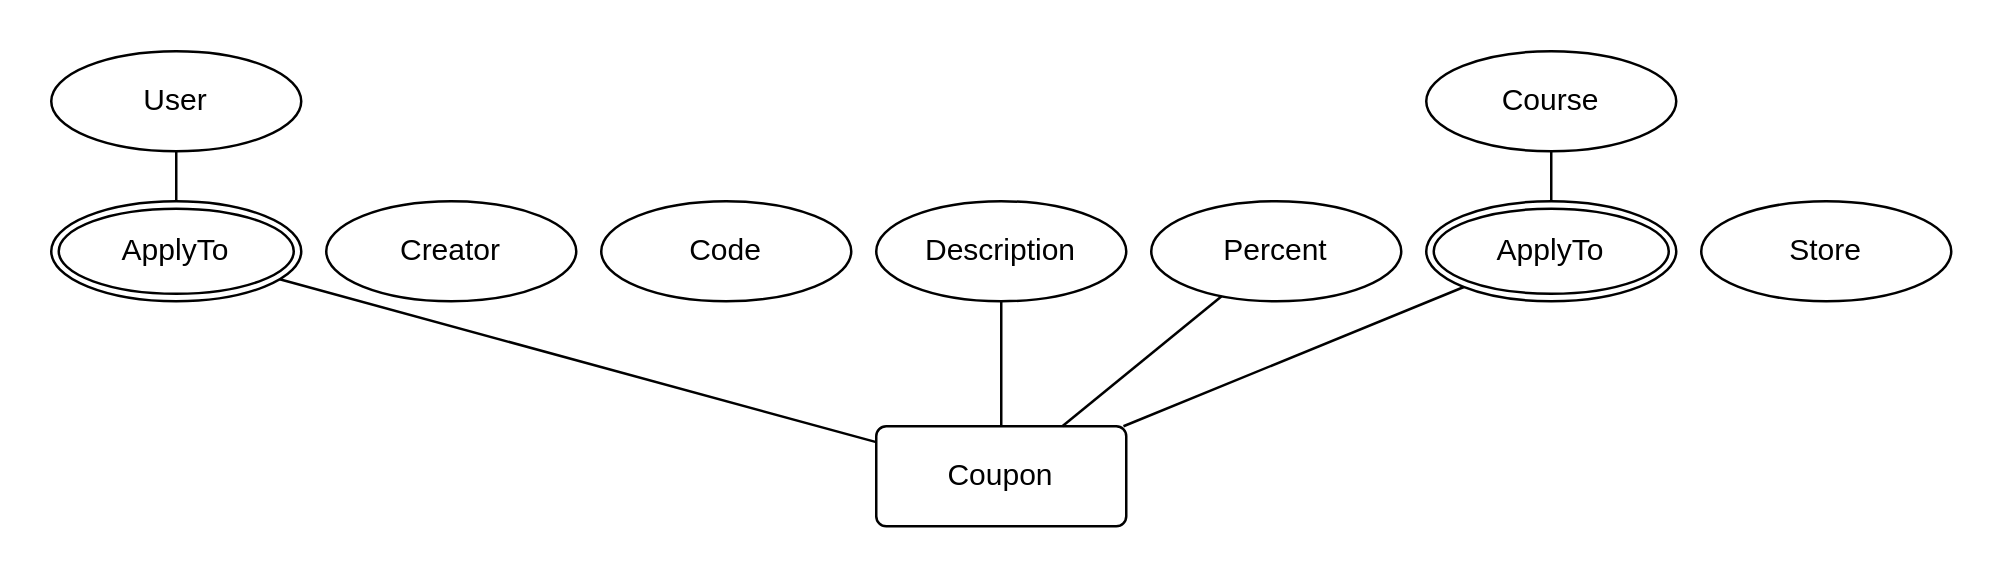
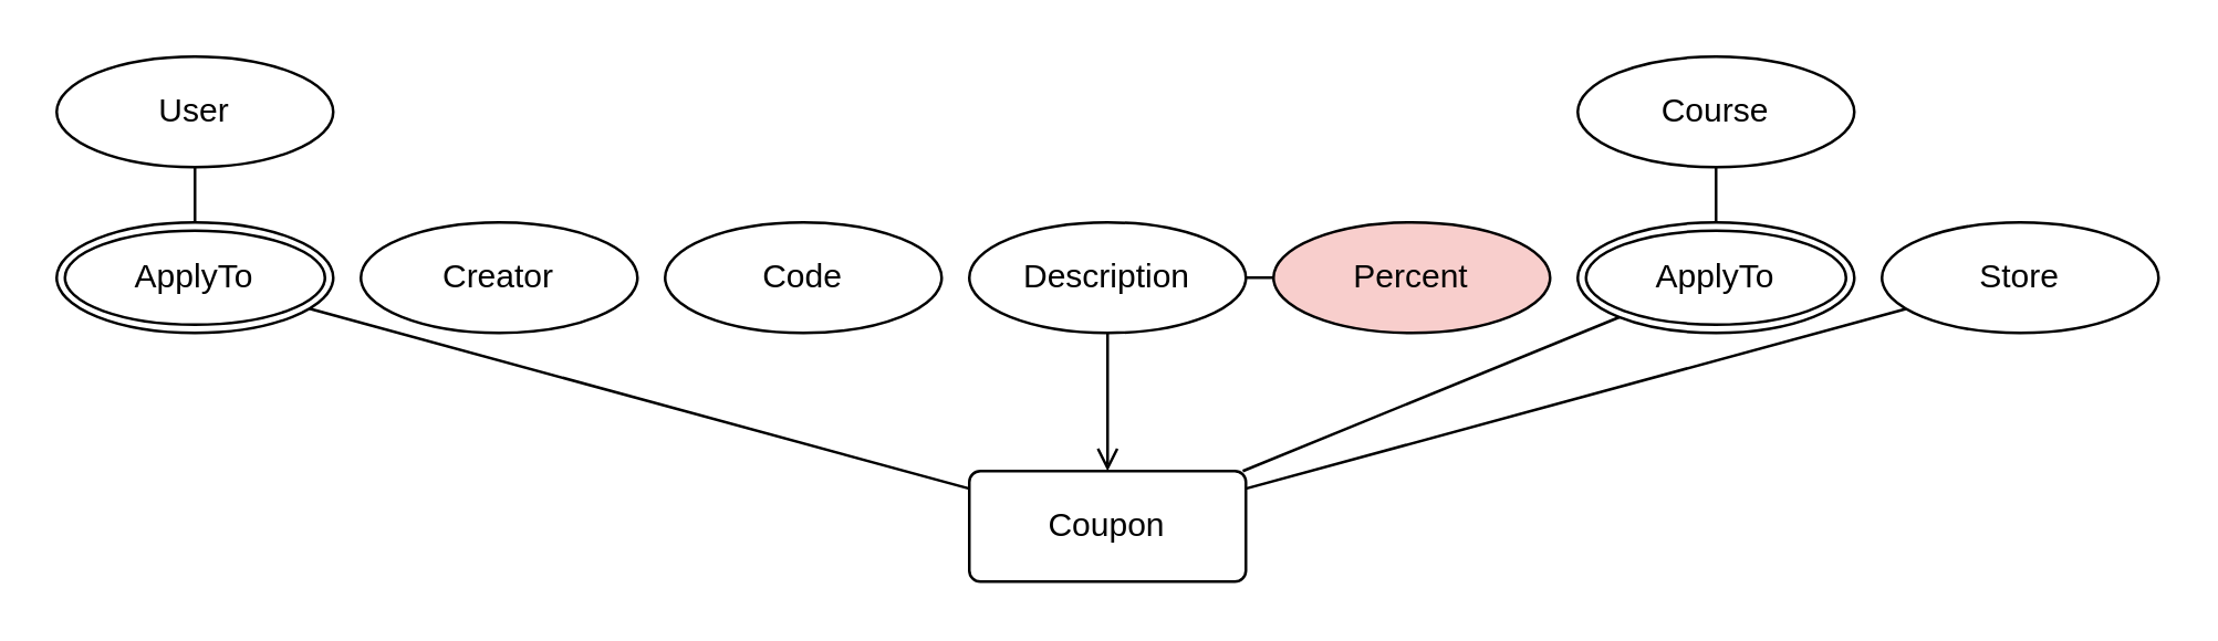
  <mxCell id="0" />
  <mxCell id="1" parent="0" />
  <mxCell id="2" value="Coupon" style="rounded=1;arcSize=10;whiteSpace=wrap;html=1;align=center;" parent="1" vertex="1"><mxGeometry x="350" y="170" width="100" height="40" as="geometry" /></mxCell>
  <mxCell id="3" value="Creator" style="ellipse;whiteSpace=wrap;html=1;align=center;" parent="1" vertex="1"><mxGeometry x="130" y="80" width="100" height="40" as="geometry" /></mxCell>
  <mxCell id="4" value="Code" style="ellipse;whiteSpace=wrap;html=1;align=center;" parent="1" vertex="1"><mxGeometry x="240" y="80" width="100" height="40" as="geometry" /></mxCell>
  <mxCell id="5" value="Description" style="ellipse;whiteSpace=wrap;html=1;align=center;" parent="1" vertex="1"><mxGeometry x="350" y="80" width="100" height="40" as="geometry" /></mxCell>
- <mxCell id="6" value="Percent" style="ellipse;whiteSpace=wrap;html=1;align=center;" parent="1" vertex="1"><mxGeometry x="460" y="80" width="100" height="40" as="geometry" /></mxCell>
+ <mxCell id="6" value="Percent" style="ellipse;whiteSpace=wrap;html=1;align=center;fillColor=#f8cecc;" parent="1" vertex="1"><mxGeometry x="460" y="80" width="100" height="40" as="geometry" /></mxCell>
  <mxCell id="7" value="ApplyTo" style="ellipse;shape=doubleEllipse;margin=3;whiteSpace=wrap;html=1;align=center;" parent="1" vertex="1"><mxGeometry x="20" y="80" width="100" height="40" as="geometry" /></mxCell>
  <mxCell id="8" value="ApplyTo" style="ellipse;shape=doubleEllipse;margin=3;whiteSpace=wrap;html=1;align=center;" parent="1" vertex="1"><mxGeometry x="570" y="80" width="100" height="40" as="geometry" /></mxCell>
  <mxCell id="9" value="" style="endArrow=none;html=1;rounded=0;" parent="1" source="7" target="2" edge="1"><mxGeometry relative="1" as="geometry"><mxPoint x="130" y="250" as="sourcePoint" /><mxPoint x="290" y="250" as="targetPoint" /></mxGeometry></mxCell>
- <mxCell id="10" value="" style="endArrow=none;html=1;rounded=0;" parent="1" source="5" target="2" edge="1"><mxGeometry relative="1" as="geometry"><mxPoint x="322" y="128" as="sourcePoint" /><mxPoint x="386" y="180" as="targetPoint" /></mxGeometry></mxCell>
- <mxCell id="11" value="" style="endArrow=none;html=1;rounded=0;" parent="1" source="6" target="2" edge="1"><mxGeometry relative="1" as="geometry"><mxPoint x="410" y="130" as="sourcePoint" /><mxPoint x="410" y="180" as="targetPoint" /></mxGeometry></mxCell>
+ <mxCell id="10" value="" style="endArrow=open;html=1;rounded=0;" parent="1" source="5" target="2" edge="1"><mxGeometry relative="1" as="geometry"><mxPoint x="322" y="128" as="sourcePoint" /><mxPoint x="386" y="180" as="targetPoint" /></mxGeometry></mxCell>
+ <mxCell id="11" value="" style="endArrow=none;html=1;rounded=0;" parent="1" source="6" target="5" edge="1"><mxGeometry relative="1" as="geometry"><mxPoint x="410" y="130" as="sourcePoint" /><mxPoint x="410" y="180" as="targetPoint" /></mxGeometry></mxCell>
  <mxCell id="12" value="" style="endArrow=none;html=1;rounded=0;" parent="1" source="8" target="2" edge="1"><mxGeometry relative="1" as="geometry"><mxPoint x="498" y="128" as="sourcePoint" /><mxPoint x="434" y="180" as="targetPoint" /></mxGeometry></mxCell>
  <mxCell id="13" value="User" style="ellipse;whiteSpace=wrap;html=1;align=center;" parent="1" vertex="1"><mxGeometry x="20" y="20" width="100" height="40" as="geometry" /></mxCell>
  <mxCell id="14" value="" style="endArrow=none;html=1;rounded=0;" parent="1" source="13" target="7" edge="1"><mxGeometry relative="1" as="geometry"><mxPoint x="-10" y="160" as="sourcePoint" /><mxPoint x="150" y="160" as="targetPoint" /></mxGeometry></mxCell>
  <mxCell id="15" value="Course" style="ellipse;whiteSpace=wrap;html=1;align=center;" parent="1" vertex="1"><mxGeometry x="570" y="20" width="100" height="40" as="geometry" /></mxCell>
  <mxCell id="16" value="" style="endArrow=none;html=1;rounded=0;" parent="1" source="8" target="15" edge="1"><mxGeometry relative="1" as="geometry"><mxPoint x="590" y="180" as="sourcePoint" /><mxPoint x="750" y="180" as="targetPoint" /></mxGeometry></mxCell>
  <mxCell id="17" value="Store" style="ellipse;whiteSpace=wrap;html=1;align=center;" vertex="1" parent="1"><mxGeometry x="680" y="80" width="100" height="40" as="geometry" /></mxCell>
+ <mxCell id="18" value="" style="endArrow=none;html=1;rounded=0;" edge="1" parent="1" source="2" target="17"><mxGeometry width="50" height="50" relative="1" as="geometry"><mxPoint x="30" y="250" as="sourcePoint" /><mxPoint x="80" y="200" as="targetPoint" /></mxGeometry></mxCell>
